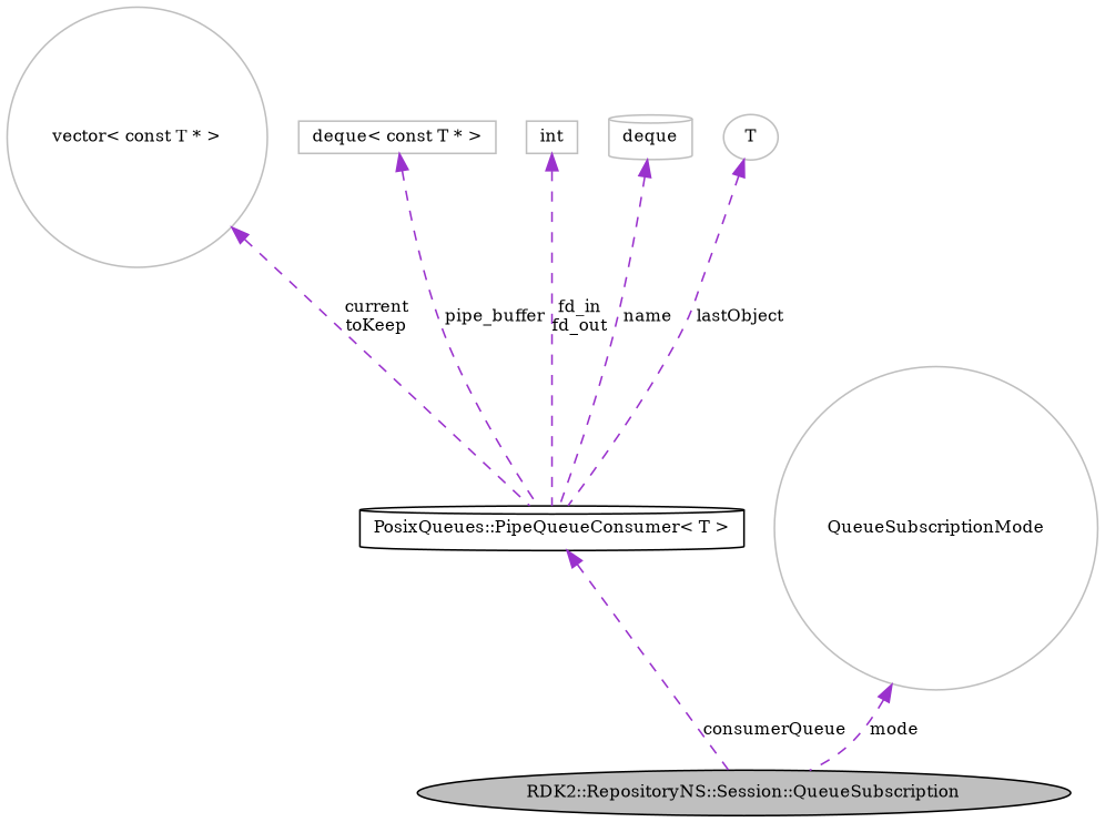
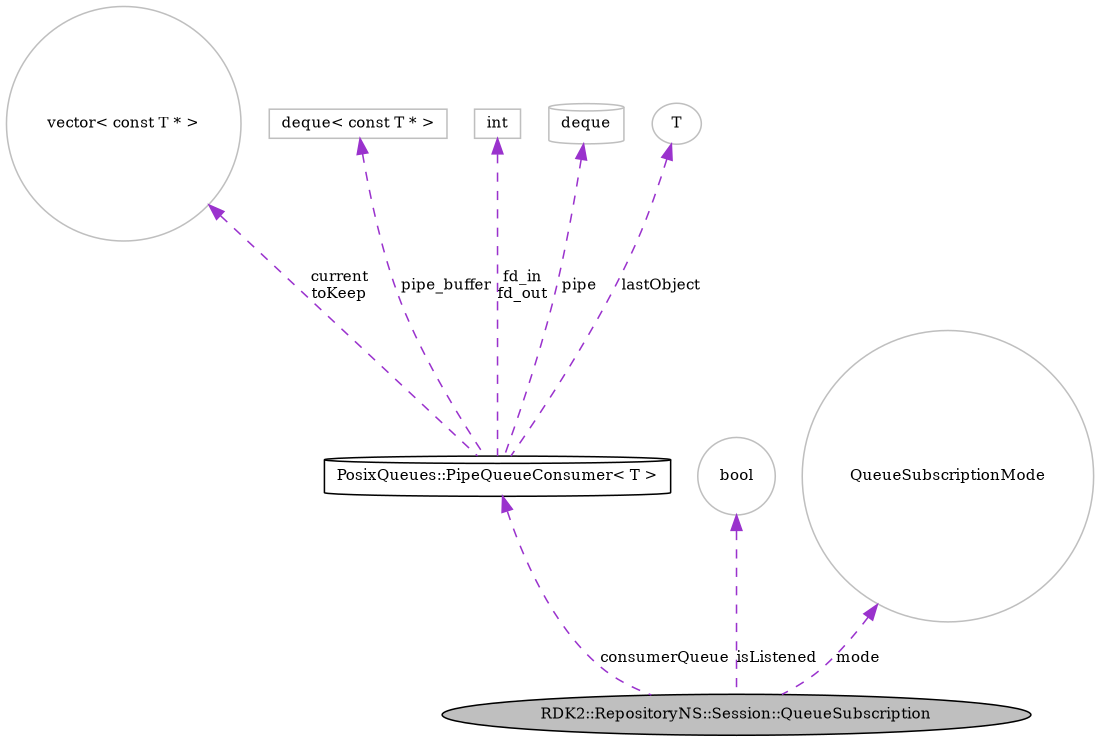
  digraph {
    fontname="DejaVu Serif"
    node [color=grey75 fillcolor=white fontname="DejaVu Serif" fontsize=10 shape=circle style=filled]
    edge [color=darkorchid3 dir=back fontname="DejaVu Serif" fontsize=10 labelfontname="FreeSans.ttf" labelfontsize=10 style=dashed]
    n1 [color=black fillcolor=grey75 fontcolor=black height=0.2 label="RDK2::RepositoryNS::Session::QueueSubscription" shape=ellipse width=0.4]
    n2 [color=black height=0.2 label="PosixQueues::PipeQueueConsumer\< T \>" shape=cylinder width=0.4]
    n3 [height=0.2 label="vector\< const T * \>" width=0.4]
    n4 [height=0.2 label="deque\< const T * \>" shape=box width=0.4]
    n5 [height=0.2 label=int shape=box width=0.4]
    n6 [height=0.2 label=deque shape=cylinder width=0.4]
    n7 [height=0.2 label=T shape=ellipse width=0.4]
+   n8 [height=0.2 label=bool width=0.4]
    n9 [height=0.2 label=QueueSubscriptionMode width=0.4]
    n2 -> n1 [label=consumerQueue]
    n3 -> n2 [label="current\ntoKeep"]
    n4 -> n2 [label=pipe_buffer]
    n5 -> n2 [label="fd_in\nfd_out"]
-   n6 -> n2 [label=name]
+   n6 -> n2 [label=pipe]
    n7 -> n2 [label=lastObject]
+   n8 -> n1 [label=isListened]
    n9 -> n1 [label=mode]
  }
